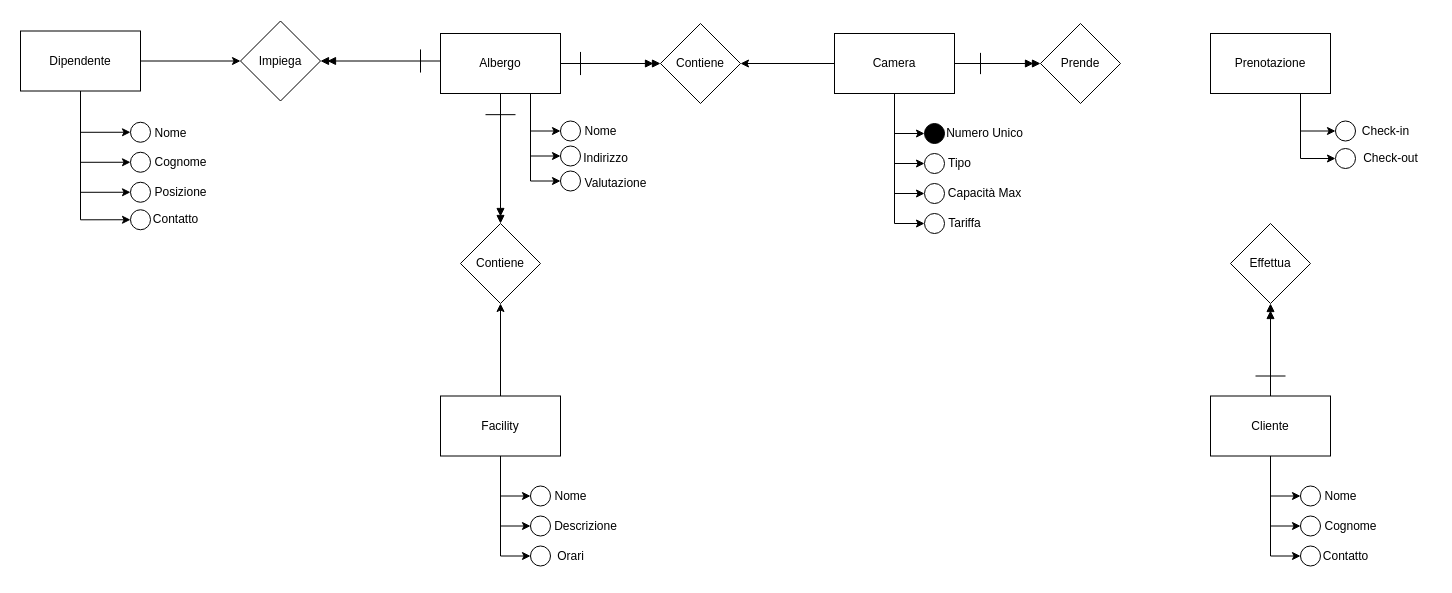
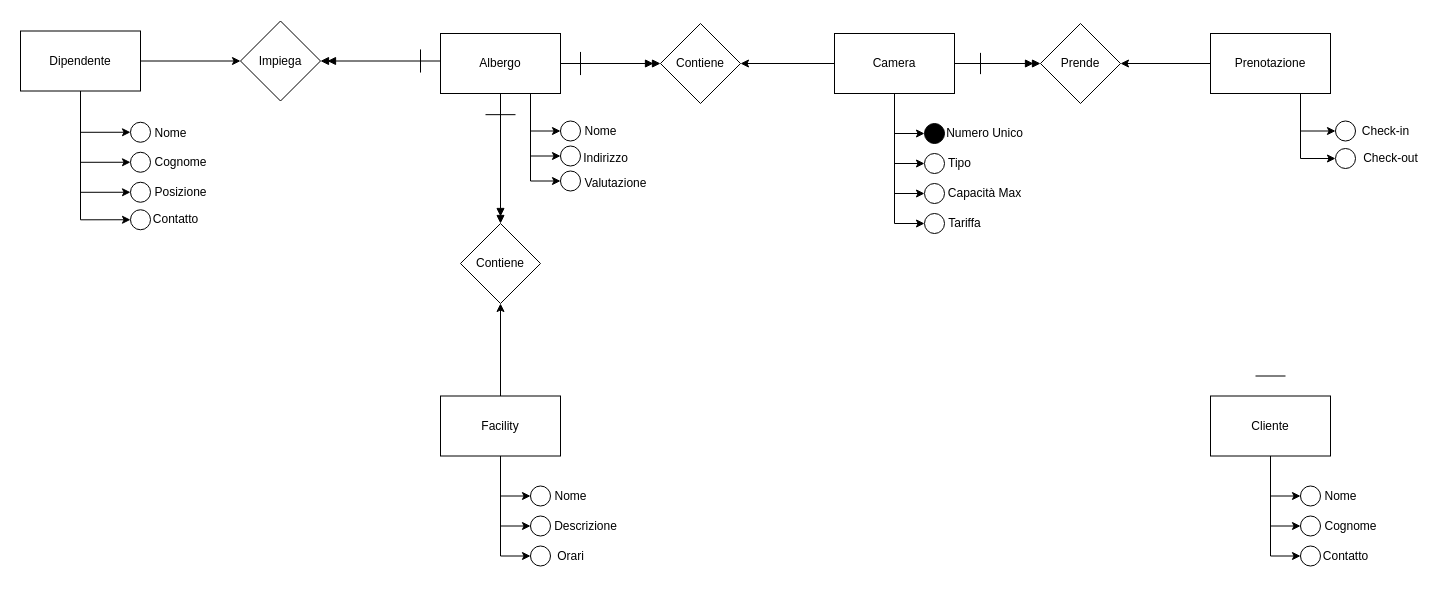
  <mxCell id="0" />
  <mxCell id="1" parent="0" />
  <mxCell id="2" style="edgeStyle=orthogonalEdgeStyle;rounded=0;orthogonalLoop=1;jettySize=auto;html=1;entryX=1;entryY=0.5;entryDx=0;entryDy=0;endArrow=doubleBlock;endFill=1;" parent="1" source="8" target="67" edge="1"><mxGeometry relative="1" as="geometry"><Array as="points"><mxPoint x="480" y="61" /><mxPoint x="480" y="61" /></Array></mxGeometry></mxCell>
  <mxCell id="3" style="edgeStyle=orthogonalEdgeStyle;rounded=0;orthogonalLoop=1;jettySize=auto;html=1;exitX=0.75;exitY=1;exitDx=0;exitDy=0;entryX=0;entryY=0.5;entryDx=0;entryDy=0;" parent="1" source="8" target="73" edge="1"><mxGeometry relative="1" as="geometry" /></mxCell>
  <mxCell id="4" style="edgeStyle=orthogonalEdgeStyle;rounded=0;orthogonalLoop=1;jettySize=auto;html=1;exitX=0.75;exitY=1;exitDx=0;exitDy=0;entryX=0;entryY=0.5;entryDx=0;entryDy=0;" parent="1" source="8" target="74" edge="1"><mxGeometry relative="1" as="geometry" /></mxCell>
  <mxCell id="5" style="edgeStyle=orthogonalEdgeStyle;rounded=0;orthogonalLoop=1;jettySize=auto;html=1;exitX=0.75;exitY=1;exitDx=0;exitDy=0;entryX=0;entryY=0.5;entryDx=0;entryDy=0;" parent="1" source="8" target="75" edge="1"><mxGeometry relative="1" as="geometry" /></mxCell>
  <mxCell id="6" style="edgeStyle=orthogonalEdgeStyle;rounded=0;orthogonalLoop=1;jettySize=auto;html=1;entryX=0.5;entryY=0;entryDx=0;entryDy=0;endArrow=doubleBlock;endFill=1;" parent="1" source="8" target="68" edge="1"><mxGeometry relative="1" as="geometry" /></mxCell>
  <mxCell id="7" style="edgeStyle=orthogonalEdgeStyle;rounded=0;orthogonalLoop=1;jettySize=auto;html=1;exitX=1;exitY=0.5;exitDx=0;exitDy=0;entryX=0;entryY=0.5;entryDx=0;entryDy=0;endArrow=doubleBlock;endFill=1;" parent="1" source="8" target="60" edge="1"><mxGeometry relative="1" as="geometry" /></mxCell>
  <mxCell id="8" value="Albergo" style="rounded=0;whiteSpace=wrap;html=1;" parent="1" vertex="1"><mxGeometry x="440" y="33" width="120" height="60" as="geometry" /></mxCell>
  <mxCell id="9" style="edgeStyle=orthogonalEdgeStyle;rounded=0;orthogonalLoop=1;jettySize=auto;html=1;entryX=0;entryY=0.5;entryDx=0;entryDy=0;" parent="1" source="15" target="16" edge="1"><mxGeometry relative="1" as="geometry" /></mxCell>
  <mxCell id="10" style="edgeStyle=orthogonalEdgeStyle;rounded=0;orthogonalLoop=1;jettySize=auto;html=1;entryX=0;entryY=0.5;entryDx=0;entryDy=0;" parent="1" source="15" target="17" edge="1"><mxGeometry relative="1" as="geometry" /></mxCell>
  <mxCell id="11" style="edgeStyle=orthogonalEdgeStyle;rounded=0;orthogonalLoop=1;jettySize=auto;html=1;entryX=0;entryY=0.5;entryDx=0;entryDy=0;" parent="1" source="15" target="18" edge="1"><mxGeometry relative="1" as="geometry" /></mxCell>
  <mxCell id="12" style="edgeStyle=orthogonalEdgeStyle;rounded=0;orthogonalLoop=1;jettySize=auto;html=1;entryX=0;entryY=0.5;entryDx=0;entryDy=0;" parent="1" source="15" target="42" edge="1"><mxGeometry relative="1" as="geometry" /></mxCell>
  <mxCell id="13" style="edgeStyle=orthogonalEdgeStyle;rounded=0;orthogonalLoop=1;jettySize=auto;html=1;entryX=1;entryY=0.5;entryDx=0;entryDy=0;" parent="1" source="15" target="60" edge="1"><mxGeometry relative="1" as="geometry" /></mxCell>
  <mxCell id="14" style="edgeStyle=orthogonalEdgeStyle;rounded=0;orthogonalLoop=1;jettySize=auto;html=1;entryX=0;entryY=0.5;entryDx=0;entryDy=0;endArrow=doubleBlock;endFill=1;" parent="1" source="15" target="65" edge="1"><mxGeometry relative="1" as="geometry" /></mxCell>
  <mxCell id="15" value="Camera" style="rounded=0;whiteSpace=wrap;html=1;" parent="1" vertex="1"><mxGeometry x="834" y="33" width="120" height="60" as="geometry" /></mxCell>
  <mxCell id="16" value="" style="ellipse;whiteSpace=wrap;html=1;aspect=fixed;fillColor=#000000;" parent="1" vertex="1"><mxGeometry x="924" y="123" width="20" height="20" as="geometry" /></mxCell>
  <mxCell id="17" value="" style="ellipse;whiteSpace=wrap;html=1;aspect=fixed;" parent="1" vertex="1"><mxGeometry x="924" y="153" width="20" height="20" as="geometry" /></mxCell>
  <mxCell id="18" value="" style="ellipse;whiteSpace=wrap;html=1;aspect=fixed;" parent="1" vertex="1"><mxGeometry x="924" y="183" width="20" height="20" as="geometry" /></mxCell>
  <mxCell id="19" value="Numero Unico" style="text;html=1;align=center;verticalAlign=middle;resizable=0;points=[];autosize=1;strokeColor=none;fillColor=none;" parent="1" vertex="1"><mxGeometry x="934" y="118" width="100" height="30" as="geometry" /></mxCell>
  <mxCell id="20" value="Tipo" style="text;html=1;align=center;verticalAlign=middle;resizable=0;points=[];autosize=1;strokeColor=none;fillColor=none;" parent="1" vertex="1"><mxGeometry x="934" y="148" width="50" height="30" as="geometry" /></mxCell>
  <mxCell id="21" style="edgeStyle=orthogonalEdgeStyle;rounded=0;orthogonalLoop=1;jettySize=auto;html=1;entryX=0;entryY=0.5;entryDx=0;entryDy=0;" parent="1" source="25" target="26" edge="1"><mxGeometry relative="1" as="geometry" /></mxCell>
  <mxCell id="22" style="edgeStyle=orthogonalEdgeStyle;rounded=0;orthogonalLoop=1;jettySize=auto;html=1;entryX=0;entryY=0.5;entryDx=0;entryDy=0;" parent="1" source="25" target="27" edge="1"><mxGeometry relative="1" as="geometry" /></mxCell>
  <mxCell id="23" style="edgeStyle=orthogonalEdgeStyle;rounded=0;orthogonalLoop=1;jettySize=auto;html=1;entryX=0;entryY=0.5;entryDx=0;entryDy=0;" parent="1" source="25" target="28" edge="1"><mxGeometry relative="1" as="geometry" /></mxCell>
- <mxCell id="24" style="edgeStyle=orthogonalEdgeStyle;rounded=0;orthogonalLoop=1;jettySize=auto;html=1;entryX=0.5;entryY=1;entryDx=0;entryDy=0;endArrow=doubleBlock;endFill=1;" parent="1" source="25" target="66" edge="1"><mxGeometry relative="1" as="geometry" /></mxCell>
  <mxCell id="25" value="Cliente" style="rounded=0;whiteSpace=wrap;html=1;" parent="1" vertex="1"><mxGeometry x="1210" y="395.5" width="120" height="60" as="geometry" /></mxCell>
  <mxCell id="26" value="" style="ellipse;whiteSpace=wrap;html=1;aspect=fixed;" parent="1" vertex="1"><mxGeometry x="1300" y="485.5" width="20" height="20" as="geometry" /></mxCell>
  <mxCell id="27" value="" style="ellipse;whiteSpace=wrap;html=1;aspect=fixed;" parent="1" vertex="1"><mxGeometry x="1300" y="515.5" width="20" height="20" as="geometry" /></mxCell>
  <mxCell id="28" value="" style="ellipse;whiteSpace=wrap;html=1;aspect=fixed;" parent="1" vertex="1"><mxGeometry x="1300" y="545.5" width="20" height="20" as="geometry" /></mxCell>
  <mxCell id="29" value="Nome" style="text;html=1;align=center;verticalAlign=middle;resizable=0;points=[];autosize=1;strokeColor=none;fillColor=none;" parent="1" vertex="1"><mxGeometry x="1310" y="480.5" width="60" height="30" as="geometry" /></mxCell>
  <mxCell id="30" value="Cognome" style="text;html=1;align=center;verticalAlign=middle;resizable=0;points=[];autosize=1;strokeColor=none;fillColor=none;" parent="1" vertex="1"><mxGeometry x="1310" y="510.5" width="80" height="30" as="geometry" /></mxCell>
  <mxCell id="31" style="edgeStyle=orthogonalEdgeStyle;rounded=0;orthogonalLoop=1;jettySize=auto;html=1;entryX=0;entryY=0.5;entryDx=0;entryDy=0;" parent="1" source="35" target="36" edge="1"><mxGeometry relative="1" as="geometry" /></mxCell>
  <mxCell id="32" style="edgeStyle=orthogonalEdgeStyle;rounded=0;orthogonalLoop=1;jettySize=auto;html=1;entryX=0;entryY=0.5;entryDx=0;entryDy=0;" parent="1" source="35" target="37" edge="1"><mxGeometry relative="1" as="geometry" /></mxCell>
  <mxCell id="33" style="edgeStyle=orthogonalEdgeStyle;rounded=0;orthogonalLoop=1;jettySize=auto;html=1;entryX=0;entryY=0.5;entryDx=0;entryDy=0;" parent="1" source="35" target="38" edge="1"><mxGeometry relative="1" as="geometry" /></mxCell>
  <mxCell id="34" style="edgeStyle=orthogonalEdgeStyle;rounded=0;orthogonalLoop=1;jettySize=auto;html=1;entryX=0.5;entryY=1;entryDx=0;entryDy=0;" parent="1" source="35" target="68" edge="1"><mxGeometry relative="1" as="geometry" /></mxCell>
  <mxCell id="35" value="Facility" style="rounded=0;whiteSpace=wrap;html=1;" parent="1" vertex="1"><mxGeometry x="440" y="395.5" width="120" height="60" as="geometry" /></mxCell>
  <mxCell id="36" value="" style="ellipse;whiteSpace=wrap;html=1;aspect=fixed;" parent="1" vertex="1"><mxGeometry x="530" y="485.5" width="20" height="20" as="geometry" /></mxCell>
  <mxCell id="37" value="" style="ellipse;whiteSpace=wrap;html=1;aspect=fixed;" parent="1" vertex="1"><mxGeometry x="530" y="515.5" width="20" height="20" as="geometry" /></mxCell>
  <mxCell id="38" value="" style="ellipse;whiteSpace=wrap;html=1;aspect=fixed;" parent="1" vertex="1"><mxGeometry x="530" y="545.5" width="20" height="20" as="geometry" /></mxCell>
  <mxCell id="39" value="Nome" style="text;html=1;align=center;verticalAlign=middle;resizable=0;points=[];autosize=1;strokeColor=none;fillColor=none;" parent="1" vertex="1"><mxGeometry x="540" y="480.5" width="60" height="30" as="geometry" /></mxCell>
  <mxCell id="40" value="Descrizione" style="text;html=1;align=center;verticalAlign=middle;resizable=0;points=[];autosize=1;strokeColor=none;fillColor=none;" parent="1" vertex="1"><mxGeometry x="540" y="510.5" width="90" height="30" as="geometry" /></mxCell>
  <mxCell id="41" value="Orari" style="text;html=1;align=center;verticalAlign=middle;resizable=0;points=[];autosize=1;strokeColor=none;fillColor=none;" parent="1" vertex="1"><mxGeometry x="545" y="540.5" width="50" height="30" as="geometry" /></mxCell>
  <mxCell id="42" value="" style="ellipse;whiteSpace=wrap;html=1;aspect=fixed;" parent="1" vertex="1"><mxGeometry x="924" y="213" width="20" height="20" as="geometry" /></mxCell>
  <mxCell id="43" style="edgeStyle=orthogonalEdgeStyle;rounded=0;orthogonalLoop=1;jettySize=auto;html=1;entryX=0;entryY=0.5;entryDx=0;entryDy=0;" parent="1" source="48" target="49" edge="1"><mxGeometry relative="1" as="geometry" /></mxCell>
  <mxCell id="44" style="edgeStyle=orthogonalEdgeStyle;rounded=0;orthogonalLoop=1;jettySize=auto;html=1;entryX=0;entryY=0.5;entryDx=0;entryDy=0;" parent="1" source="48" target="50" edge="1"><mxGeometry relative="1" as="geometry" /></mxCell>
  <mxCell id="45" style="edgeStyle=orthogonalEdgeStyle;rounded=0;orthogonalLoop=1;jettySize=auto;html=1;entryX=0;entryY=0.5;entryDx=0;entryDy=0;" parent="1" source="48" target="51" edge="1"><mxGeometry relative="1" as="geometry" /></mxCell>
  <mxCell id="46" style="edgeStyle=orthogonalEdgeStyle;rounded=0;orthogonalLoop=1;jettySize=auto;html=1;entryX=0;entryY=0.5;entryDx=0;entryDy=0;" parent="1" source="48" target="54" edge="1"><mxGeometry relative="1" as="geometry" /></mxCell>
  <mxCell id="47" style="edgeStyle=orthogonalEdgeStyle;rounded=0;orthogonalLoop=1;jettySize=auto;html=1;exitX=1;exitY=0.5;exitDx=0;exitDy=0;entryX=0;entryY=0.5;entryDx=0;entryDy=0;" parent="1" source="48" target="67" edge="1"><mxGeometry relative="1" as="geometry" /></mxCell>
  <mxCell id="48" value="Dipendente" style="rounded=0;whiteSpace=wrap;html=1;" parent="1" vertex="1"><mxGeometry x="20" y="30.5" width="120" height="60" as="geometry" /></mxCell>
  <mxCell id="49" value="" style="ellipse;whiteSpace=wrap;html=1;aspect=fixed;" parent="1" vertex="1"><mxGeometry x="130" y="121.75" width="20" height="20" as="geometry" /></mxCell>
  <mxCell id="50" value="" style="ellipse;whiteSpace=wrap;html=1;aspect=fixed;" parent="1" vertex="1"><mxGeometry x="130" y="151.75" width="20" height="20" as="geometry" /></mxCell>
  <mxCell id="51" value="" style="ellipse;whiteSpace=wrap;html=1;aspect=fixed;" parent="1" vertex="1"><mxGeometry x="130" y="181.75" width="20" height="20" as="geometry" /></mxCell>
  <mxCell id="52" value="Nome" style="text;html=1;align=center;verticalAlign=middle;resizable=0;points=[];autosize=1;strokeColor=none;fillColor=none;" parent="1" vertex="1"><mxGeometry x="140" y="118" width="60" height="30" as="geometry" /></mxCell>
  <mxCell id="53" value="Cognome" style="text;html=1;align=center;verticalAlign=middle;resizable=0;points=[];autosize=1;strokeColor=none;fillColor=none;" parent="1" vertex="1"><mxGeometry x="140" y="146.75" width="80" height="30" as="geometry" /></mxCell>
  <mxCell id="54" value="" style="ellipse;whiteSpace=wrap;html=1;aspect=fixed;" parent="1" vertex="1"><mxGeometry x="130" y="209.25" width="20" height="20" as="geometry" /></mxCell>
  <mxCell id="55" value="Capacità Max" style="text;html=1;align=center;verticalAlign=middle;resizable=0;points=[];autosize=1;strokeColor=none;fillColor=none;" parent="1" vertex="1"><mxGeometry x="934" y="178" width="100" height="30" as="geometry" /></mxCell>
  <mxCell id="56" value="Tariffa" style="text;html=1;align=center;verticalAlign=middle;resizable=0;points=[];autosize=1;strokeColor=none;fillColor=none;" parent="1" vertex="1"><mxGeometry x="934" y="208" width="60" height="30" as="geometry" /></mxCell>
  <mxCell id="57" value="Contatto" style="text;html=1;align=center;verticalAlign=middle;resizable=0;points=[];autosize=1;strokeColor=none;fillColor=none;" parent="1" vertex="1"><mxGeometry x="1310" y="540.5" width="70" height="30" as="geometry" /></mxCell>
  <mxCell id="58" value="Posizione" style="text;html=1;align=center;verticalAlign=middle;resizable=0;points=[];autosize=1;strokeColor=none;fillColor=none;" parent="1" vertex="1"><mxGeometry x="140" y="176.75" width="80" height="30" as="geometry" /></mxCell>
  <mxCell id="59" value="Contatto" style="text;html=1;align=center;verticalAlign=middle;resizable=0;points=[];autosize=1;strokeColor=none;fillColor=none;" parent="1" vertex="1"><mxGeometry x="140" y="204.25" width="70" height="30" as="geometry" /></mxCell>
  <mxCell id="60" value="Contiene" style="rhombus;whiteSpace=wrap;html=1;" parent="1" vertex="1"><mxGeometry x="660" y="23" width="80" height="80" as="geometry" /></mxCell>
  <mxCell id="61" style="edgeStyle=orthogonalEdgeStyle;rounded=0;orthogonalLoop=1;jettySize=auto;html=1;exitX=0.75;exitY=1;exitDx=0;exitDy=0;entryX=0;entryY=0.5;entryDx=0;entryDy=0;" parent="1" source="64" target="69" edge="1"><mxGeometry relative="1" as="geometry" /></mxCell>
  <mxCell id="62" style="edgeStyle=orthogonalEdgeStyle;rounded=0;orthogonalLoop=1;jettySize=auto;html=1;exitX=0.75;exitY=1;exitDx=0;exitDy=0;entryX=0;entryY=0.5;entryDx=0;entryDy=0;" parent="1" source="64" target="70" edge="1"><mxGeometry relative="1" as="geometry" /></mxCell>
+ <mxCell id="63" style="edgeStyle=orthogonalEdgeStyle;rounded=0;orthogonalLoop=1;jettySize=auto;html=1;entryX=1;entryY=0.5;entryDx=0;entryDy=0;" parent="1" source="64" target="65" edge="1"><mxGeometry relative="1" as="geometry" /></mxCell>
  <mxCell id="64" value="Prenotazione" style="rounded=0;whiteSpace=wrap;html=1;" parent="1" vertex="1"><mxGeometry x="1210" y="33" width="120" height="60" as="geometry" /></mxCell>
  <mxCell id="65" value="Prende" style="rhombus;whiteSpace=wrap;html=1;" parent="1" vertex="1"><mxGeometry x="1040" y="23" width="80" height="80" as="geometry" /></mxCell>
- <mxCell id="66" value="Effettua" style="rhombus;whiteSpace=wrap;html=1;" parent="1" vertex="1"><mxGeometry x="1230" y="223" width="80" height="80" as="geometry" /></mxCell>
  <mxCell id="67" value="Impiega" style="rhombus;whiteSpace=wrap;html=1;" parent="1" vertex="1"><mxGeometry x="240" y="20.5" width="80" height="80" as="geometry" /></mxCell>
  <mxCell id="68" value="Contiene" style="rhombus;whiteSpace=wrap;html=1;" parent="1" vertex="1"><mxGeometry x="460" y="223" width="80" height="80" as="geometry" /></mxCell>
  <mxCell id="69" value="" style="ellipse;whiteSpace=wrap;html=1;aspect=fixed;" parent="1" vertex="1"><mxGeometry x="1335" y="120.5" width="20" height="20" as="geometry" /></mxCell>
  <mxCell id="70" value="" style="ellipse;whiteSpace=wrap;html=1;aspect=fixed;" parent="1" vertex="1"><mxGeometry x="1335" y="148" width="20" height="20" as="geometry" /></mxCell>
  <mxCell id="71" value="Check-in" style="text;html=1;align=center;verticalAlign=middle;resizable=0;points=[];autosize=1;strokeColor=none;fillColor=none;" parent="1" vertex="1"><mxGeometry x="1350" y="115.5" width="70" height="30" as="geometry" /></mxCell>
  <mxCell id="72" value="Check-out" style="text;html=1;align=center;verticalAlign=middle;resizable=0;points=[];autosize=1;strokeColor=none;fillColor=none;" parent="1" vertex="1"><mxGeometry x="1350" y="143" width="80" height="30" as="geometry" /></mxCell>
  <mxCell id="73" value="" style="ellipse;whiteSpace=wrap;html=1;aspect=fixed;" parent="1" vertex="1"><mxGeometry x="560" y="120.5" width="20" height="20" as="geometry" /></mxCell>
  <mxCell id="74" value="" style="ellipse;whiteSpace=wrap;html=1;aspect=fixed;" parent="1" vertex="1"><mxGeometry x="560" y="145.5" width="20" height="20" as="geometry" /></mxCell>
  <mxCell id="75" value="" style="ellipse;whiteSpace=wrap;html=1;aspect=fixed;" parent="1" vertex="1"><mxGeometry x="560" y="170.5" width="20" height="20" as="geometry" /></mxCell>
  <mxCell id="76" value="Nome" style="text;html=1;align=center;verticalAlign=middle;resizable=0;points=[];autosize=1;strokeColor=none;fillColor=none;" parent="1" vertex="1"><mxGeometry x="570" y="115.5" width="60" height="30" as="geometry" /></mxCell>
  <mxCell id="77" value="Indirizzo" style="text;html=1;align=center;verticalAlign=middle;resizable=0;points=[];autosize=1;strokeColor=none;fillColor=none;" parent="1" vertex="1"><mxGeometry x="570" y="143" width="70" height="30" as="geometry" /></mxCell>
  <mxCell id="78" value="Valutazione" style="text;html=1;align=center;verticalAlign=middle;resizable=0;points=[];autosize=1;strokeColor=none;fillColor=none;" parent="1" vertex="1"><mxGeometry x="570" y="168" width="90" height="30" as="geometry" /></mxCell>
  <mxCell id="79" value="" style="endArrow=none;html=1;rounded=0;" parent="1" edge="1"><mxGeometry width="50" height="50" relative="1" as="geometry"><mxPoint x="515" y="114.17" as="sourcePoint" /><mxPoint x="485" y="114.17" as="targetPoint" /></mxGeometry></mxCell>
  <mxCell id="80" value="" style="endArrow=none;html=1;rounded=0;" parent="1" edge="1"><mxGeometry width="50" height="50" relative="1" as="geometry"><mxPoint x="1285" y="375.5" as="sourcePoint" /><mxPoint x="1255" y="375.5" as="targetPoint" /></mxGeometry></mxCell>
  <mxCell id="81" value="" style="endArrow=none;html=1;rounded=0;" parent="1" edge="1"><mxGeometry width="50" height="50" relative="1" as="geometry"><mxPoint x="980" y="73.63" as="sourcePoint" /><mxPoint x="980" y="52.38" as="targetPoint" /></mxGeometry></mxCell>
  <mxCell id="82" value="" style="endArrow=none;html=1;rounded=0;" parent="1" edge="1"><mxGeometry width="50" height="50" relative="1" as="geometry"><mxPoint y="72.06" as="sourcePoint" x="420" /><mxPoint y="48.93" as="targetPoint" x="420" /></mxGeometry></mxCell>
  <mxCell id="83" value="" style="endArrow=none;html=1;rounded=0;" edge="1" parent="1"><mxGeometry width="50" height="50" relative="1" as="geometry"><mxPoint x="580" y="74.57" as="sourcePoint" /><mxPoint x="580" y="51.44" as="targetPoint" /></mxGeometry></mxCell>
